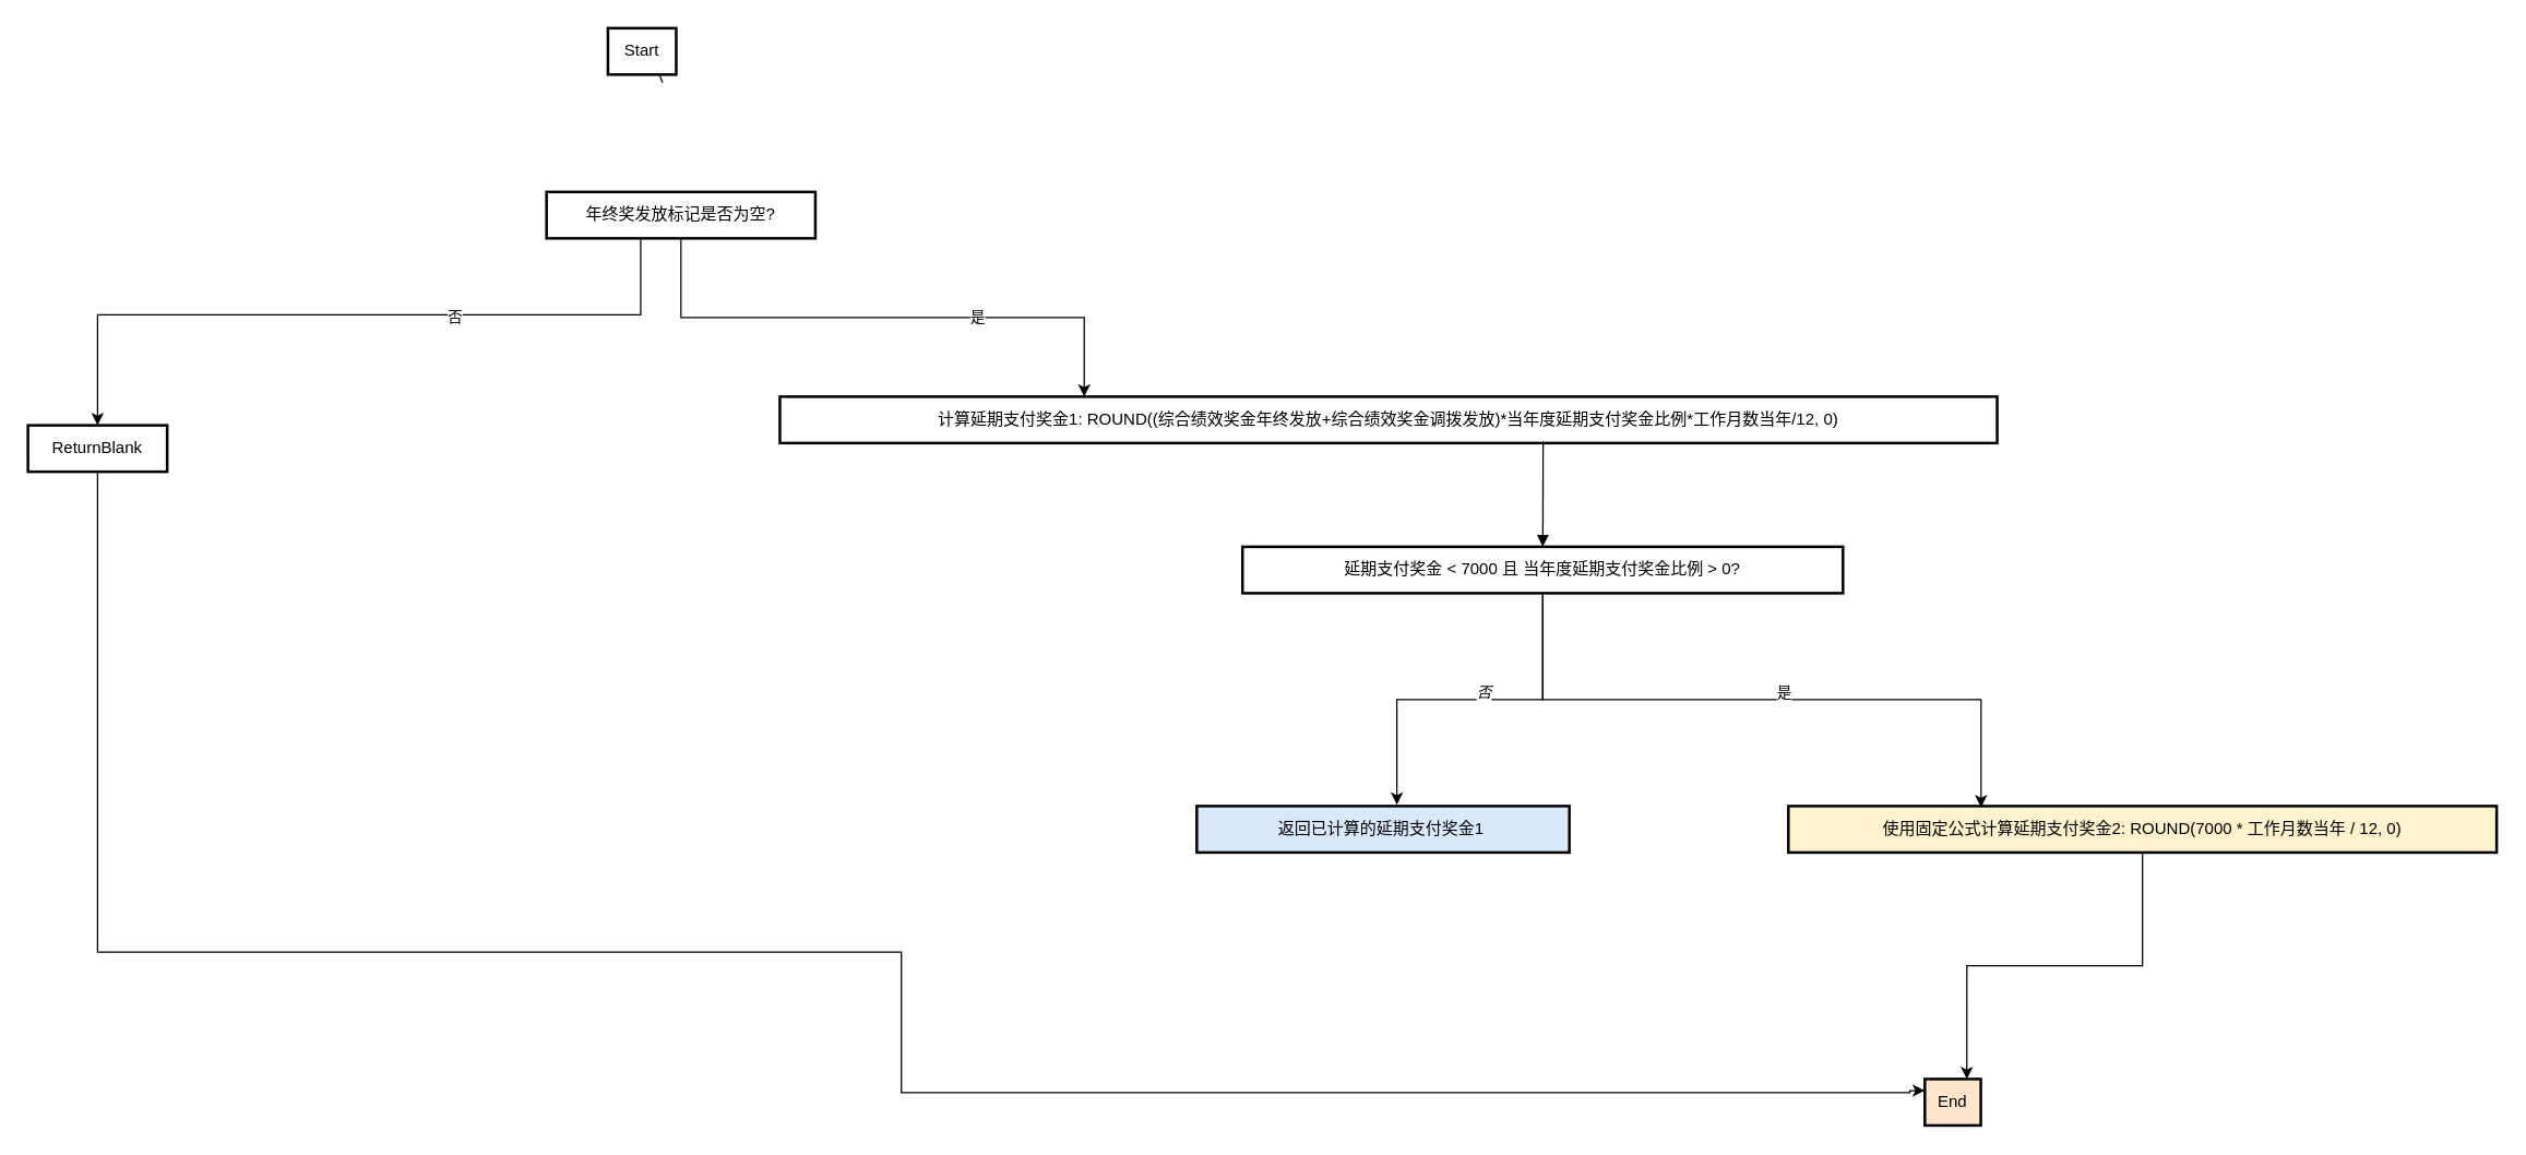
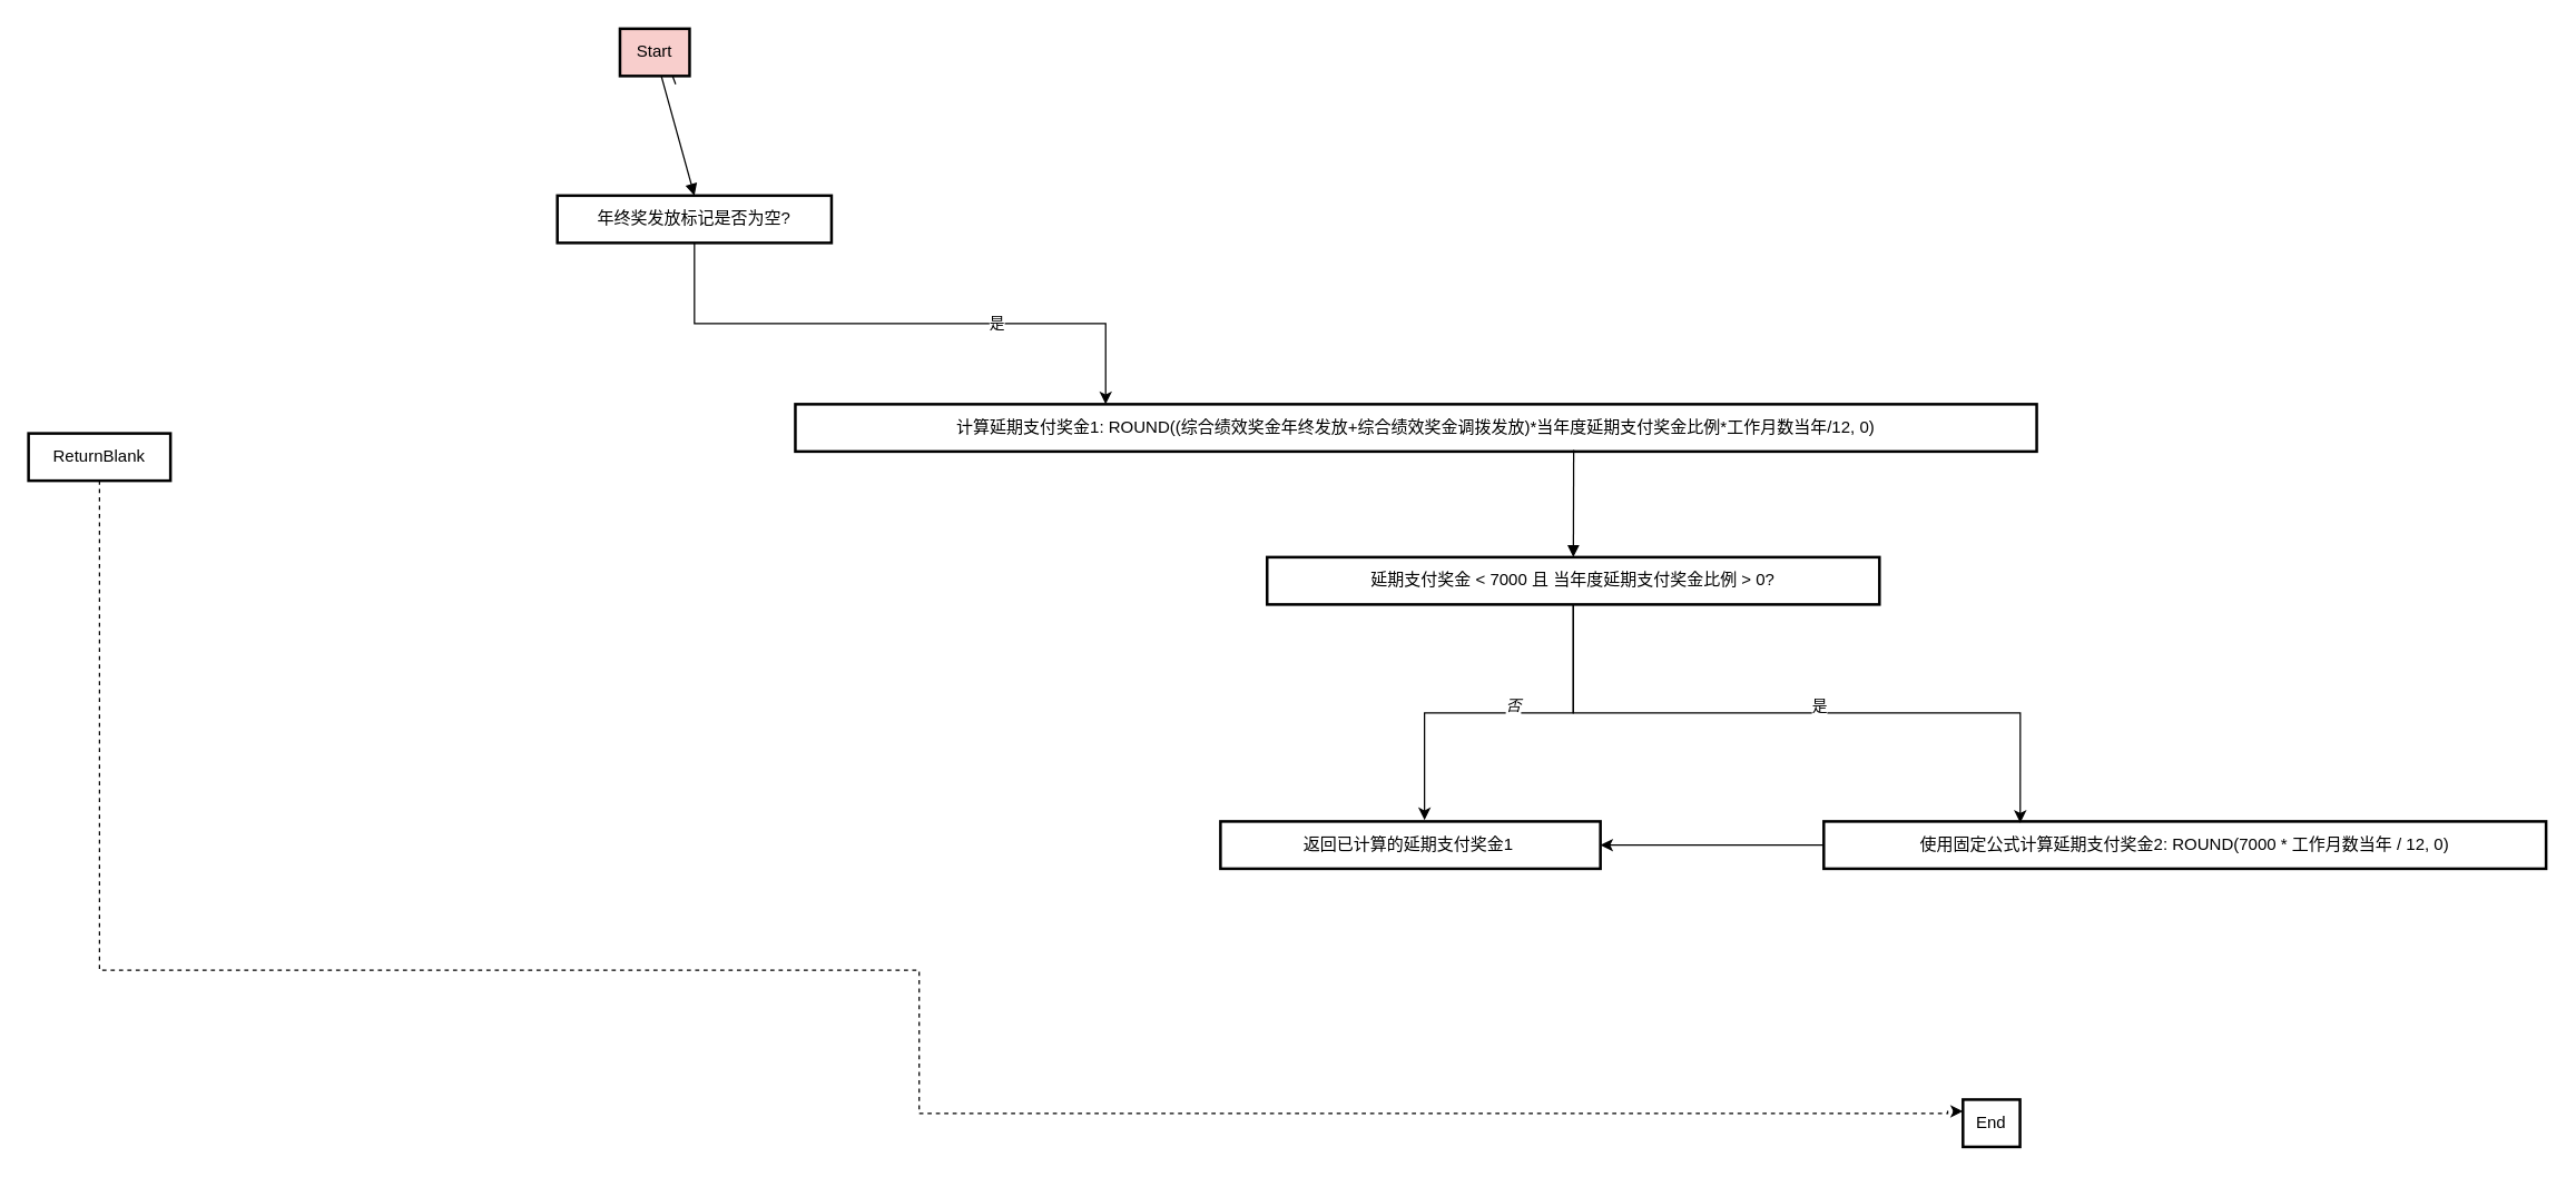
  <mxCell id="0" />
  <mxCell id="1" parent="0" />
- <mxCell id="2" style="edgeStyle=orthogonalEdgeStyle;rounded=0;orthogonalLoop=1;jettySize=auto;html=1;entryX=0.5;entryY=0;entryDx=0;entryDy=0;" edge="1" parent="1" source="6" target="9"><mxGeometry relative="1" as="geometry"><Array as="points"><mxPoint x="469" y="230" /><mxPoint x="71" y="230" /></Array></mxGeometry></mxCell>
- <mxCell id="3" value="否&lt;br&gt;" style="edgeLabel;html=1;align=center;verticalAlign=middle;resizable=0;points=[];" vertex="1" connectable="0" parent="2"><mxGeometry x="-0.283" y="1" relative="1" as="geometry"><mxPoint x="-1" as="offset" /></mxGeometry></mxCell>
  <mxCell id="4" style="edgeStyle=orthogonalEdgeStyle;rounded=0;orthogonalLoop=1;jettySize=auto;html=1;entryX=0.25;entryY=0;entryDx=0;entryDy=0;" edge="1" parent="1" source="6" target="7"><mxGeometry relative="1" as="geometry" /></mxCell>
  <mxCell id="5" value="是" style="edgeLabel;html=1;align=center;verticalAlign=middle;resizable=0;points=[];" vertex="1" connectable="0" parent="4"><mxGeometry x="0.335" y="1" relative="1" as="geometry"><mxPoint as="offset" /></mxGeometry></mxCell>
  <mxCell id="6" value="年终奖发放标记是否为空?" style="whiteSpace=wrap;strokeWidth=2;" vertex="1" parent="1"><mxGeometry x="400" y="140" width="197" height="34" as="geometry" /></mxCell>
  <mxCell id="7" value="计算延期支付奖金1: ROUND((综合绩效奖金年终发放+综合绩效奖金调拨发放)*当年度延期支付奖金比例*工作月数当年/12, 0)" style="whiteSpace=wrap;strokeWidth=2;" vertex="1" parent="1"><mxGeometry x="571" y="290" width="892" height="34" as="geometry" /></mxCell>
- <mxCell id="8" style="edgeStyle=orthogonalEdgeStyle;rounded=0;orthogonalLoop=1;jettySize=auto;html=1;entryX=0;entryY=0.25;entryDx=0;entryDy=0;" edge="1" parent="1" source="9" target="14"><mxGeometry relative="1" as="geometry"><Array as="points"><mxPoint x="71" y="697" /><mxPoint x="660" y="697" /><mxPoint x="660" y="800" /><mxPoint x="1399" y="800" /></Array></mxGeometry></mxCell>
+ <mxCell id="8" style="edgeStyle=orthogonalEdgeStyle;rounded=0;orthogonalLoop=1;jettySize=auto;html=1;entryX=0;entryY=0.25;entryDx=0;entryDy=0;dashed=1;" edge="1" parent="1" source="9" target="14"><mxGeometry relative="1" as="geometry"><Array as="points"><mxPoint x="71" y="697" /><mxPoint x="660" y="697" /><mxPoint x="660" y="800" /><mxPoint x="1399" y="800" /></Array></mxGeometry></mxCell>
  <mxCell id="9" value="ReturnBlank" style="whiteSpace=wrap;strokeWidth=2;" vertex="1" parent="1"><mxGeometry x="20" y="311" width="102" height="34" as="geometry" /></mxCell>
  <mxCell id="10" value="延期支付奖金 &lt; 7000 且 当年度延期支付奖金比例 &gt; 0?" style="whiteSpace=wrap;strokeWidth=2;" vertex="1" parent="1"><mxGeometry x="910" y="400" width="440" height="34" as="geometry" /></mxCell>
- <mxCell id="11" style="edgeStyle=orthogonalEdgeStyle;rounded=0;orthogonalLoop=1;jettySize=auto;html=1;entryX=0.75;entryY=0;entryDx=0;entryDy=0;" edge="1" parent="1" source="12" target="14"><mxGeometry relative="1" as="geometry" /></mxCell>
- <mxCell id="12" value="使用固定公式计算延期支付奖金2: ROUND(7000 * 工作月数当年 / 12, 0)" style="whiteSpace=wrap;strokeWidth=2;fillColor=#fff2cc;" vertex="1" parent="1"><mxGeometry x="1310" y="590" width="519" height="34" as="geometry" /></mxCell>
- <mxCell id="13" value="返回已计算的延期支付奖金1 " style="whiteSpace=wrap;strokeWidth=2;fillColor=#dae8fc;" vertex="1" parent="1"><mxGeometry x="876.5" y="590" width="273" height="34" as="geometry" /></mxCell>
- <mxCell id="14" value="End" style="whiteSpace=wrap;strokeWidth=2;fillColor=#ffe6cc;" vertex="1" parent="1"><mxGeometry x="1410" y="790" width="41" height="34" as="geometry" /></mxCell>
+ <mxCell id="11" style="edgeStyle=orthogonalEdgeStyle;rounded=0;orthogonalLoop=1;jettySize=auto;html=1;" edge="1" parent="1" source="12" target="13"><mxGeometry relative="1" as="geometry" /></mxCell>
+ <mxCell id="12" value="使用固定公式计算延期支付奖金2: ROUND(7000 * 工作月数当年 / 12, 0)" style="whiteSpace=wrap;strokeWidth=2;" vertex="1" parent="1"><mxGeometry x="1310" y="590" width="519" height="34" as="geometry" /></mxCell>
+ <mxCell id="13" value="返回已计算的延期支付奖金1 " style="whiteSpace=wrap;strokeWidth=2;" vertex="1" parent="1"><mxGeometry x="876.5" y="590" width="273" height="34" as="geometry" /></mxCell>
+ <mxCell id="14" value="End" style="whiteSpace=wrap;strokeWidth=2;" vertex="1" parent="1"><mxGeometry x="1410" y="790" width="41" height="34" as="geometry" /></mxCell>
+ <mxCell id="15" value="" style="curved=1;startArrow=none;endArrow=block;entryX=0.5;entryY=0;rounded=0;entryDx=0;entryDy=0;" edge="1" parent="1" source="22" target="6"><mxGeometry relative="1" as="geometry"><Array as="points" /><mxPoint x="485" y="60" as="sourcePoint" /></mxGeometry></mxCell>
  <mxCell id="16" value="" style="curved=1;startArrow=none;endArrow=block;exitX=0.627;exitY=0.97;rounded=0;exitDx=0;exitDy=0;exitPerimeter=0;" edge="1" parent="1" source="7" target="10"><mxGeometry relative="1" as="geometry"><Array as="points" /></mxGeometry></mxCell>
  <mxCell id="17" style="edgeStyle=orthogonalEdgeStyle;rounded=0;orthogonalLoop=1;jettySize=auto;html=1;entryX=0.537;entryY=-0.029;entryDx=0;entryDy=0;entryPerimeter=0;" edge="1" parent="1" source="10" target="13"><mxGeometry relative="1" as="geometry" /></mxCell>
  <mxCell id="18" value="&lt;i&gt;否&lt;br&gt;&lt;br&gt;&lt;/i&gt;" style="edgeLabel;html=1;align=center;verticalAlign=middle;resizable=0;points=[];" vertex="1" connectable="0" parent="17"><mxGeometry x="-0.069" y="1" relative="1" as="geometry"><mxPoint as="offset" /></mxGeometry></mxCell>
  <mxCell id="19" style="edgeStyle=orthogonalEdgeStyle;rounded=0;orthogonalLoop=1;jettySize=auto;html=1;entryX=0.272;entryY=0.029;entryDx=0;entryDy=0;entryPerimeter=0;" edge="1" parent="1" source="10" target="12"><mxGeometry relative="1" as="geometry" /></mxCell>
  <mxCell id="20" value="是" style="edgeLabel;html=1;align=center;verticalAlign=middle;resizable=0;points=[];" vertex="1" connectable="0" parent="19"><mxGeometry x="0.061" y="6" relative="1" as="geometry"><mxPoint as="offset" /></mxGeometry></mxCell>
  <mxCell id="21" value="" style="curved=1;startArrow=none;endArrow=block;entryX=0.5;entryY=0;rounded=0;entryDx=0;entryDy=0;" edge="1" parent="1" target="22"><mxGeometry relative="1" as="geometry"><Array as="points" /><mxPoint x="485" y="60" as="sourcePoint" /><mxPoint x="469" y="140" as="targetPoint" /></mxGeometry></mxCell>
- <mxCell id="22" value="Start" style="whiteSpace=wrap;strokeWidth=2;" vertex="1" parent="1"><mxGeometry x="445" y="20" width="50" height="34" as="geometry" /></mxCell>
+ <mxCell id="22" value="Start" style="whiteSpace=wrap;strokeWidth=2;fillColor=#f8cecc;" vertex="1" parent="1"><mxGeometry x="445" y="20" width="50" height="34" as="geometry" /></mxCell>
